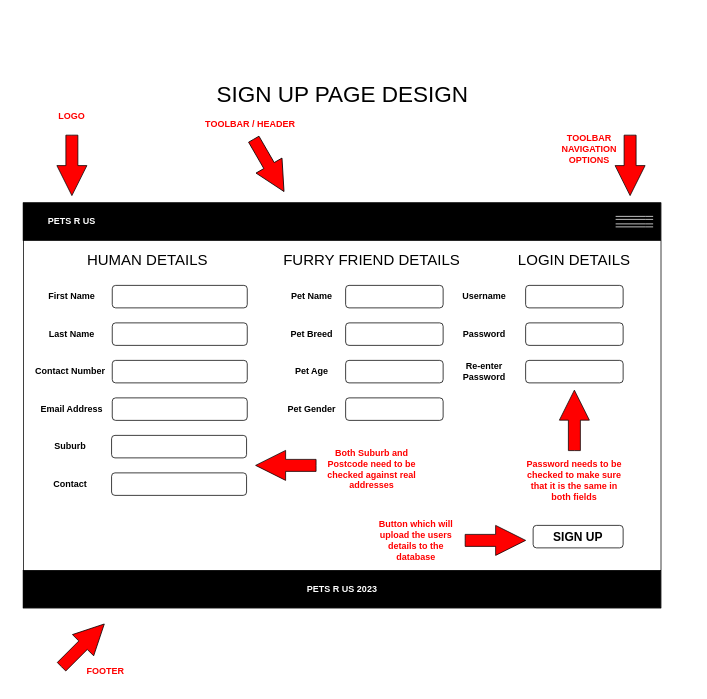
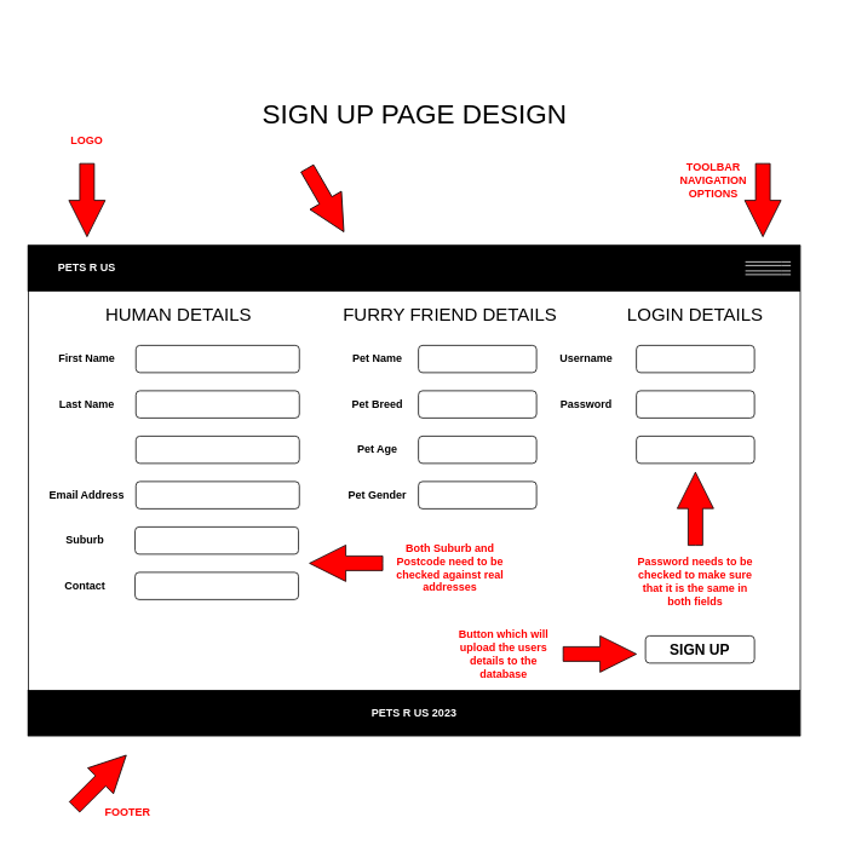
  <mxCell id="0" />
  <mxCell id="1" parent="0" />
  <mxCell id="2" value="" style="rounded=0;whiteSpace=wrap;html=1;" parent="1" vertex="1"><mxGeometry x="30.5" y="270" width="850" height="540" as="geometry" /></mxCell>
  <mxCell id="3" value="" style="rounded=0;whiteSpace=wrap;html=1;fillColor=#000000;" parent="1" vertex="1"><mxGeometry y="270" width="850" height="50" as="geometry" x="30" /></mxCell>
  <mxCell id="4" value="&lt;font color=&quot;#ffffff&quot;&gt;&lt;b&gt;PETS R US&lt;/b&gt;&lt;/font&gt;" style="text;html=1;strokeColor=none;fillColor=none;align=center;verticalAlign=middle;whiteSpace=wrap;rounded=0;" parent="1" vertex="1"><mxGeometry x="40" y="280" width="110" height="30" as="geometry" /></mxCell>
  <mxCell id="5" value="" style="shape=link;html=1;rounded=0;fontColor=#FFFFFF;strokeColor=#FFFFFF;" parent="1" edge="1"><mxGeometry width="100" relative="1" as="geometry"><mxPoint x="820" y="290" as="sourcePoint" /><mxPoint x="870" y="290" as="targetPoint" /><Array as="points"><mxPoint x="860" y="290" /></Array></mxGeometry></mxCell>
  <mxCell id="6" value="" style="shape=link;html=1;rounded=0;fontColor=#FFFFFF;strokeColor=#FFFFFF;" parent="1" edge="1"><mxGeometry width="100" relative="1" as="geometry"><mxPoint x="820" y="300" as="sourcePoint" /><mxPoint x="870" y="300" as="targetPoint" /><Array as="points"><mxPoint x="860" y="300" /></Array></mxGeometry></mxCell>
  <mxCell id="7" value="" style="rounded=0;whiteSpace=wrap;html=1;fillColor=#000000;" parent="1" vertex="1"><mxGeometry y="760" width="850" height="50" as="geometry" x="30" /></mxCell>
  <mxCell id="8" value="&lt;b&gt;PETS R US 2023&lt;/b&gt;" style="text;html=1;strokeColor=none;fillColor=none;align=center;verticalAlign=middle;whiteSpace=wrap;rounded=0;fontColor=#FFFFFF;" parent="1" vertex="1"><mxGeometry x="398" y="770" width="115" height="30" as="geometry" /></mxCell>
  <mxCell id="9" value="" style="html=1;shadow=0;dashed=0;align=center;verticalAlign=middle;shape=mxgraph.arrows2.arrow;dy=0.6;dx=40;notch=0;fontColor=#FFFFFF;fillColor=#FF0000;rotation=-45;" parent="1" vertex="1"><mxGeometry x="69.39" y="840" width="80.61" height="40" as="geometry" /></mxCell>
  <mxCell id="10" value="&lt;font color=&quot;#ff0000&quot;&gt;&lt;b&gt;FOOTER&lt;/b&gt;&lt;/font&gt;" style="text;html=1;strokeColor=none;fillColor=none;align=center;verticalAlign=middle;whiteSpace=wrap;rounded=0;fontColor=#FFFFFF;" parent="1" vertex="1"><mxGeometry x="110" y="880" width="60" height="30" as="geometry" /></mxCell>
  <mxCell id="11" value="" style="html=1;shadow=0;dashed=0;align=center;verticalAlign=middle;shape=mxgraph.arrows2.arrow;dy=0.6;dx=40;notch=0;fontColor=#FFFFFF;fillColor=#FF0000;rotation=60;" parent="1" vertex="1"><mxGeometry x="317.387" y="200.002" width="80.61" height="40" as="geometry" /></mxCell>
- <mxCell id="12" value="&lt;font color=&quot;#ff0000&quot;&gt;&lt;b&gt;TOOLBAR / HEADER&lt;/b&gt;&lt;/font&gt;" style="text;html=1;strokeColor=none;fillColor=none;align=center;verticalAlign=middle;whiteSpace=wrap;rounded=0;fontColor=#FFFFFF;" parent="1" vertex="1"><mxGeometry x="268" y="150" width="130" height="30" as="geometry" /></mxCell>
  <mxCell id="13" value="" style="html=1;shadow=0;dashed=0;align=center;verticalAlign=middle;shape=mxgraph.arrows2.arrow;dy=0.6;dx=40;notch=0;fontColor=#FFFFFF;fillColor=#FF0000;rotation=90;" parent="1" vertex="1"><mxGeometry x="54.698" y="200.005" width="80.61" height="40" as="geometry" /></mxCell>
  <mxCell id="14" value="&lt;font color=&quot;#ff0000&quot;&gt;&lt;b&gt;LOGO&lt;/b&gt;&lt;/font&gt;" style="text;html=1;strokeColor=none;fillColor=none;align=center;verticalAlign=middle;whiteSpace=wrap;rounded=0;fontColor=#FFFFFF;" parent="1" vertex="1"><mxGeometry y="140" width="130" height="30" as="geometry" x="30" /></mxCell>
  <mxCell id="15" value="" style="html=1;shadow=0;dashed=0;align=center;verticalAlign=middle;shape=mxgraph.arrows2.arrow;dy=0.6;dx=40;notch=0;fontColor=#FFFFFF;fillColor=#FF0000;rotation=90;" parent="1" vertex="1"><mxGeometry x="798.998" y="200.005" width="80.61" height="40" as="geometry" /></mxCell>
  <mxCell id="16" value="&lt;font color=&quot;#ff0000&quot;&gt;&lt;b&gt;TOOLBAR NAVIGATION OPTIONS&lt;br&gt;&lt;br&gt;&lt;/b&gt;&lt;/font&gt;" style="text;html=1;strokeColor=none;fillColor=none;align=center;verticalAlign=middle;whiteSpace=wrap;rounded=0;fontColor=#FFFFFF;" parent="1" vertex="1"><mxGeometry x="720" y="190" width="130" height="30" as="geometry" /></mxCell>
  <mxCell id="17" value="" style="edgeStyle=orthogonalEdgeStyle;rounded=0;orthogonalLoop=1;jettySize=auto;html=1;strokeColor=#FFFFFF;fontSize=80;fontColor=#FF0000;" parent="1" source="18" edge="1"><mxGeometry relative="1" as="geometry"><mxPoint x="479" y="20" as="targetPoint" /></mxGeometry></mxCell>
  <mxCell id="18" value="&lt;font color=&quot;#000000&quot; style=&quot;font-size: 30px;&quot;&gt;SIGN UP PAGE DESIGN&lt;/font&gt;" style="text;html=1;strokeColor=none;fillColor=none;align=center;verticalAlign=middle;whiteSpace=wrap;rounded=0;fontColor=#FF0000;" parent="1" vertex="1"><mxGeometry x="279.5" y="110" width="352" height="30" as="geometry" /></mxCell>
  <mxCell id="19" value="" style="rounded=1;whiteSpace=wrap;html=1;" parent="1" vertex="1"><mxGeometry x="148.84" y="380" width="180" height="30" as="geometry" /></mxCell>
  <mxCell id="20" value="" style="rounded=1;whiteSpace=wrap;html=1;" parent="1" vertex="1"><mxGeometry x="148.84" y="430" width="180" height="30" as="geometry" /></mxCell>
  <mxCell id="21" value="" style="rounded=1;whiteSpace=wrap;html=1;" parent="1" vertex="1"><mxGeometry x="148.84" y="480" width="180" height="30" as="geometry" /></mxCell>
  <mxCell id="22" value="" style="rounded=1;whiteSpace=wrap;html=1;" parent="1" vertex="1"><mxGeometry x="148.84" y="530" width="180" height="30" as="geometry" /></mxCell>
  <mxCell id="23" value="" style="rounded=1;whiteSpace=wrap;html=1;" parent="1" vertex="1"><mxGeometry x="147.92" y="580" width="180" height="30" as="geometry" /></mxCell>
  <mxCell id="24" value="" style="rounded=1;whiteSpace=wrap;html=1;" parent="1" vertex="1"><mxGeometry x="147.92" y="630" width="180" height="30" as="geometry" /></mxCell>
  <mxCell id="25" value="" style="rounded=1;whiteSpace=wrap;html=1;" parent="1" vertex="1"><mxGeometry x="460" y="380" width="130" height="30" as="geometry" /></mxCell>
  <mxCell id="26" value="" style="rounded=1;whiteSpace=wrap;html=1;" parent="1" vertex="1"><mxGeometry x="460" y="430" width="130" height="30" as="geometry" /></mxCell>
  <mxCell id="27" value="" style="rounded=1;whiteSpace=wrap;html=1;" parent="1" vertex="1"><mxGeometry x="460" y="480" width="130" height="30" as="geometry" /></mxCell>
  <mxCell id="28" value="" style="rounded=1;whiteSpace=wrap;html=1;" parent="1" vertex="1"><mxGeometry x="460" y="530" width="130" height="30" as="geometry" /></mxCell>
  <mxCell id="29" value="&lt;b&gt;First Name&lt;/b&gt;" style="text;html=1;strokeColor=none;fillColor=none;align=center;verticalAlign=middle;whiteSpace=wrap;rounded=0;" parent="1" vertex="1"><mxGeometry x="40" y="380" width="110" height="30" as="geometry" /></mxCell>
  <mxCell id="30" value="&lt;b&gt;Last Name&lt;/b&gt;" style="text;html=1;strokeColor=none;fillColor=none;align=center;verticalAlign=middle;whiteSpace=wrap;rounded=0;" parent="1" vertex="1"><mxGeometry x="40" y="430" width="110" height="30" as="geometry" /></mxCell>
- <mxCell id="31" value="&lt;b&gt;Contact Number&lt;/b&gt;" style="text;html=1;strokeColor=none;fillColor=none;align=center;verticalAlign=middle;whiteSpace=wrap;rounded=0;" parent="1" vertex="1"><mxGeometry x="37.92" y="480" width="110" height="30" as="geometry" /></mxCell>
  <mxCell id="32" value="&lt;b&gt;Email Address&lt;/b&gt;" style="text;html=1;strokeColor=none;fillColor=none;align=center;verticalAlign=middle;whiteSpace=wrap;rounded=0;" parent="1" vertex="1"><mxGeometry x="40" y="530" width="110" height="30" as="geometry" /></mxCell>
  <mxCell id="33" value="&lt;b&gt;Suburb&lt;/b&gt;" style="text;html=1;strokeColor=none;fillColor=none;align=center;verticalAlign=middle;whiteSpace=wrap;rounded=0;" parent="1" vertex="1"><mxGeometry x="37.92" y="580" width="110" height="30" as="geometry" /></mxCell>
  <mxCell id="34" value="&lt;b&gt;Contact&lt;/b&gt;" style="text;html=1;strokeColor=none;fillColor=none;align=center;verticalAlign=middle;whiteSpace=wrap;rounded=0;" parent="1" vertex="1"><mxGeometry x="37.92" y="630" width="110" height="30" as="geometry" /></mxCell>
  <mxCell id="35" value="&lt;b&gt;Pet Name&lt;/b&gt;" style="text;html=1;strokeColor=none;fillColor=none;align=center;verticalAlign=middle;whiteSpace=wrap;rounded=0;" parent="1" vertex="1"><mxGeometry x="360" y="380" width="110" height="30" as="geometry" /></mxCell>
  <mxCell id="36" value="&lt;b&gt;Pet Breed&lt;/b&gt;" style="text;html=1;strokeColor=none;fillColor=none;align=center;verticalAlign=middle;whiteSpace=wrap;rounded=0;" parent="1" vertex="1"><mxGeometry x="360" y="430" width="110" height="30" as="geometry" /></mxCell>
  <mxCell id="37" value="&lt;b&gt;Pet Age&lt;/b&gt;" style="text;html=1;strokeColor=none;fillColor=none;align=center;verticalAlign=middle;whiteSpace=wrap;rounded=0;" parent="1" vertex="1"><mxGeometry x="360" y="480" width="110" height="30" as="geometry" /></mxCell>
  <mxCell id="38" value="&lt;b&gt;Pet Gender&lt;/b&gt;" style="text;html=1;strokeColor=none;fillColor=none;align=center;verticalAlign=middle;whiteSpace=wrap;rounded=0;" parent="1" vertex="1"><mxGeometry x="360" y="530" width="110" height="30" as="geometry" /></mxCell>
  <mxCell id="39" value="&lt;font color=&quot;#000000&quot; style=&quot;font-size: 20px;&quot;&gt;HUMAN DETAILS&lt;/font&gt;" style="text;html=1;strokeColor=none;fillColor=none;align=center;verticalAlign=middle;whiteSpace=wrap;rounded=0;fontColor=#FF0000;" parent="1" vertex="1"><mxGeometry x="20" y="330" width="352" height="30" as="geometry" /></mxCell>
  <mxCell id="40" value="&lt;font color=&quot;#000000&quot; style=&quot;font-size: 20px;&quot;&gt;FURRY FRIEND DETAILS&lt;/font&gt;" style="text;html=1;strokeColor=none;fillColor=none;align=center;verticalAlign=middle;whiteSpace=wrap;rounded=0;fontColor=#FF0000;" parent="1" vertex="1"><mxGeometry x="340" y="330" width="310" height="30" as="geometry" /></mxCell>
  <mxCell id="41" value="&lt;font color=&quot;#000000&quot; style=&quot;font-size: 20px;&quot;&gt;LOGIN DETAILS&lt;/font&gt;" style="text;html=1;strokeColor=none;fillColor=none;align=center;verticalAlign=middle;whiteSpace=wrap;rounded=0;fontColor=#FF0000;" parent="1" vertex="1"><mxGeometry x="610" y="330" width="310" height="30" as="geometry" /></mxCell>
  <mxCell id="42" value="" style="rounded=1;whiteSpace=wrap;html=1;" parent="1" vertex="1"><mxGeometry x="700" y="380" width="130" height="30" as="geometry" /></mxCell>
  <mxCell id="43" value="" style="rounded=1;whiteSpace=wrap;html=1;" parent="1" vertex="1"><mxGeometry x="700" y="430" width="130" height="30" as="geometry" /></mxCell>
  <mxCell id="44" value="" style="rounded=1;whiteSpace=wrap;html=1;" parent="1" vertex="1"><mxGeometry x="700" y="480" width="130" height="30" as="geometry" /></mxCell>
  <mxCell id="45" value="&lt;b&gt;Username&lt;/b&gt;" style="text;html=1;strokeColor=none;fillColor=none;align=center;verticalAlign=middle;whiteSpace=wrap;rounded=0;" parent="1" vertex="1"><mxGeometry x="590" y="380" width="110" height="30" as="geometry" /></mxCell>
  <mxCell id="46" value="&lt;b&gt;Password&lt;/b&gt;" style="text;html=1;strokeColor=none;fillColor=none;align=center;verticalAlign=middle;whiteSpace=wrap;rounded=0;" parent="1" vertex="1"><mxGeometry x="590" y="430" width="110" height="30" as="geometry" /></mxCell>
- <mxCell id="47" value="&lt;b&gt;Re-enter Password&lt;/b&gt;" style="text;html=1;strokeColor=none;fillColor=none;align=center;verticalAlign=middle;whiteSpace=wrap;rounded=0;" parent="1" vertex="1"><mxGeometry x="590" y="480" width="110" height="30" as="geometry" /></mxCell>
  <mxCell id="48" value="" style="html=1;shadow=0;dashed=0;align=center;verticalAlign=middle;shape=mxgraph.arrows2.arrow;dy=0.6;dx=40;notch=0;fontColor=#FFFFFF;fillColor=#FF0000;rotation=-180;" parent="1" vertex="1"><mxGeometry x="339.997" y="600.002" width="80.61" height="40" as="geometry" /></mxCell>
  <mxCell id="49" value="&lt;font color=&quot;#ff0000&quot;&gt;&lt;b&gt;Both Suburb and Postcode need to be checked against real addresses&lt;/b&gt;&lt;/font&gt;" style="text;html=1;strokeColor=none;fillColor=none;align=center;verticalAlign=middle;whiteSpace=wrap;rounded=0;fontColor=#FFFFFF;" parent="1" vertex="1"><mxGeometry x="430" y="610" width="130" height="30" as="geometry" /></mxCell>
  <mxCell id="50" value="" style="html=1;shadow=0;dashed=0;align=center;verticalAlign=middle;shape=mxgraph.arrows2.arrow;dy=0.6;dx=40;notch=0;fontColor=#FFFFFF;fillColor=#FF0000;rotation=-90;" parent="1" vertex="1"><mxGeometry x="724.697" y="540.002" width="80.61" height="40" as="geometry" /></mxCell>
  <mxCell id="51" value="&lt;font color=&quot;#ff0000&quot;&gt;&lt;b&gt;Password needs to be checked to make sure that it is the same in both fields&lt;/b&gt;&lt;/font&gt;" style="text;html=1;strokeColor=none;fillColor=none;align=center;verticalAlign=middle;whiteSpace=wrap;rounded=0;fontColor=#FFFFFF;" parent="1" vertex="1"><mxGeometry x="700" y="625" width="130" height="30" as="geometry" /></mxCell>
  <mxCell id="52" value="&lt;b&gt;SIGN UP&lt;/b&gt;" style="rounded=1;whiteSpace=wrap;html=1;fontSize=16;" vertex="1" parent="1"><mxGeometry x="710" y="700" width="120" height="30" as="geometry" /></mxCell>
  <mxCell id="53" value="" style="html=1;shadow=0;dashed=0;align=center;verticalAlign=middle;shape=mxgraph.arrows2.arrow;dy=0.6;dx=40;notch=0;fontColor=#FFFFFF;fillColor=#FF0000;rotation=0;" vertex="1" parent="1"><mxGeometry x="619.39" y="700" width="80.61" height="40" as="geometry" /></mxCell>
  <mxCell id="54" value="&lt;font color=&quot;#ff0000&quot;&gt;&lt;b&gt;Button which will upload the users details to the database&lt;/b&gt;&lt;/font&gt;" style="text;html=1;strokeColor=none;fillColor=none;align=center;verticalAlign=middle;whiteSpace=wrap;rounded=0;fontColor=#FFFFFF;" vertex="1" parent="1"><mxGeometry x="489.39" y="705" width="130" height="30" as="geometry" /></mxCell>
